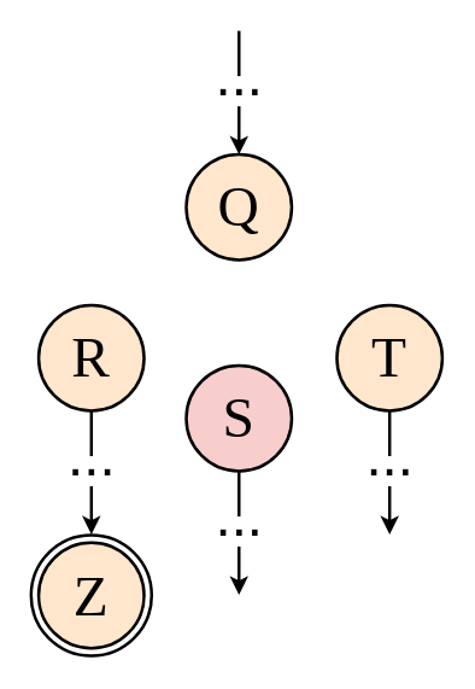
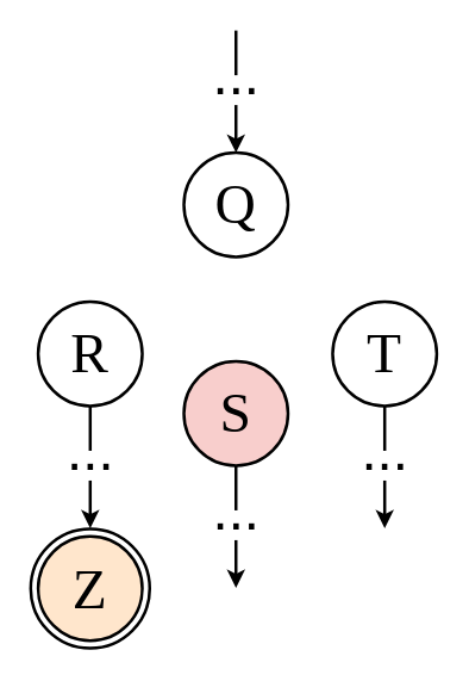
  <mxCell id="0" />
  <mxCell id="1" parent="0" />
- <mxCell id="2" value="&lt;font face=&quot;Times New Roman&quot; style=&quot;font-size: 38px&quot;&gt;Q&lt;/font&gt;" style="ellipse;whiteSpace=wrap;html=1;aspect=fixed;strokeWidth=2;fillColor=#ffe6cc;" parent="1" vertex="1"><mxGeometry x="123" y="102" width="70" height="70" as="geometry" /></mxCell>
- <mxCell id="3" value="&lt;font face=&quot;Times New Roman&quot; style=&quot;font-size: 38px&quot;&gt;R&lt;/font&gt;" style="ellipse;whiteSpace=wrap;html=1;aspect=fixed;strokeWidth=2;fillColor=#ffe6cc;" parent="1" vertex="1"><mxGeometry x="25" y="202" width="70" height="70" as="geometry" /></mxCell>
- <mxCell id="4" value="&lt;font face=&quot;Times New Roman&quot; style=&quot;font-size: 38px&quot;&gt;T&lt;/font&gt;" style="ellipse;whiteSpace=wrap;html=1;aspect=fixed;strokeWidth=2;fillColor=#ffe6cc;" parent="1" vertex="1"><mxGeometry x="223" y="202" width="70" height="70" as="geometry" /></mxCell>
+ <mxCell id="2" value="&lt;font face=&quot;Times New Roman&quot; style=&quot;font-size: 38px&quot;&gt;Q&lt;/font&gt;" style="ellipse;whiteSpace=wrap;html=1;aspect=fixed;strokeWidth=2;" parent="1" vertex="1"><mxGeometry x="123" y="102" width="70" height="70" as="geometry" /></mxCell>
+ <mxCell id="3" value="&lt;font face=&quot;Times New Roman&quot; style=&quot;font-size: 38px&quot;&gt;R&lt;/font&gt;" style="ellipse;whiteSpace=wrap;html=1;aspect=fixed;strokeWidth=2;" parent="1" vertex="1"><mxGeometry x="25" y="202" width="70" height="70" as="geometry" /></mxCell>
+ <mxCell id="4" value="&lt;font face=&quot;Times New Roman&quot; style=&quot;font-size: 38px&quot;&gt;T&lt;/font&gt;" style="ellipse;whiteSpace=wrap;html=1;aspect=fixed;strokeWidth=2;" parent="1" vertex="1"><mxGeometry x="223" y="202" width="70" height="70" as="geometry" /></mxCell>
  <mxCell id="5" value="&lt;font face=&quot;Times New Roman&quot; style=&quot;font-size: 38px&quot;&gt;S&lt;/font&gt;" style="ellipse;whiteSpace=wrap;html=1;aspect=fixed;strokeWidth=2;fillColor=#f8cecc;" parent="1" vertex="1"><mxGeometry x="123" y="242" width="70" height="70" as="geometry" /></mxCell>
  <mxCell id="6" value="&lt;font face=&quot;Times New Roman&quot; style=&quot;font-size: 38px&quot;&gt;Z&lt;/font&gt;" style="ellipse;whiteSpace=wrap;html=1;aspect=fixed;strokeWidth=2;fillColor=#ffe6cc;" parent="1" vertex="1"><mxGeometry x="25" y="359.5" width="70" height="70" as="geometry" /></mxCell>
  <mxCell id="7" value="" style="ellipse;whiteSpace=wrap;html=1;aspect=fixed;gradientColor=#ffffff;fillColor=none;strokeWidth=2;" parent="1" vertex="1"><mxGeometry x="20" y="354.5" width="80" height="80" as="geometry" /></mxCell>
  <mxCell id="8" style="edgeStyle=none;rounded=0;orthogonalLoop=1;jettySize=auto;html=1;entryX=0.5;entryY=0;entryDx=0;entryDy=0;strokeColor=#000000;strokeWidth=2;fontSize=16;" edge="1" parent="1"><mxGeometry relative="1" as="geometry"><mxPoint x="158" y="70" as="sourcePoint" /><mxPoint x="158" y="102" as="targetPoint" /></mxGeometry></mxCell>
  <mxCell id="9" value="&lt;font style=&quot;font-size: 38px&quot;&gt;...&lt;/font&gt;" style="text;html=1;align=center;verticalAlign=middle;resizable=0;points=[];autosize=1;" vertex="1" parent="1"><mxGeometry x="133" y="34.5" width="50" height="30" as="geometry" /></mxCell>
  <mxCell id="10" style="edgeStyle=none;rounded=0;orthogonalLoop=1;jettySize=auto;html=1;exitX=0.5;exitY=1;exitDx=0;exitDy=0;strokeColor=#000000;strokeWidth=2;fontSize=16;endArrow=none;endFill=0;" edge="1" parent="1"><mxGeometry relative="1" as="geometry"><mxPoint x="158" y="20" as="sourcePoint" /><mxPoint x="158" y="50" as="targetPoint" /><Array as="points"><mxPoint x="158" y="32" /></Array></mxGeometry></mxCell>
  <mxCell id="11" style="edgeStyle=none;rounded=0;orthogonalLoop=1;jettySize=auto;html=1;entryX=0.5;entryY=0;entryDx=0;entryDy=0;strokeColor=#000000;strokeWidth=2;fontSize=16;" edge="1" parent="1"><mxGeometry relative="1" as="geometry"><mxPoint x="158" y="362" as="sourcePoint" /><mxPoint x="158" y="394" as="targetPoint" /></mxGeometry></mxCell>
  <mxCell id="12" value="&lt;font style=&quot;font-size: 38px&quot;&gt;...&lt;/font&gt;" style="text;html=1;align=center;verticalAlign=middle;resizable=0;points=[];autosize=1;" vertex="1" parent="1"><mxGeometry x="133" y="326.5" width="50" height="30" as="geometry" /></mxCell>
  <mxCell id="13" style="edgeStyle=none;rounded=0;orthogonalLoop=1;jettySize=auto;html=1;exitX=0.5;exitY=1;exitDx=0;exitDy=0;strokeColor=#000000;strokeWidth=2;fontSize=16;endArrow=none;endFill=0;" edge="1" parent="1"><mxGeometry relative="1" as="geometry"><mxPoint x="158" y="312" as="sourcePoint" /><mxPoint x="158" y="342" as="targetPoint" /><Array as="points"><mxPoint x="158" y="324" /></Array></mxGeometry></mxCell>
  <mxCell id="14" style="edgeStyle=none;rounded=0;orthogonalLoop=1;jettySize=auto;html=1;entryX=0.5;entryY=0;entryDx=0;entryDy=0;strokeColor=#000000;strokeWidth=2;fontSize=16;" edge="1" parent="1"><mxGeometry relative="1" as="geometry"><mxPoint x="258" y="322" as="sourcePoint" /><mxPoint x="258" y="354" as="targetPoint" /></mxGeometry></mxCell>
  <mxCell id="15" value="&lt;font style=&quot;font-size: 38px&quot;&gt;...&lt;/font&gt;" style="text;html=1;align=center;verticalAlign=middle;resizable=0;points=[];autosize=1;" vertex="1" parent="1"><mxGeometry x="233" y="286.5" width="50" height="30" as="geometry" /></mxCell>
  <mxCell id="16" style="edgeStyle=none;rounded=0;orthogonalLoop=1;jettySize=auto;html=1;exitX=0.5;exitY=1;exitDx=0;exitDy=0;strokeColor=#000000;strokeWidth=2;fontSize=16;endArrow=none;endFill=0;" edge="1" parent="1"><mxGeometry relative="1" as="geometry"><mxPoint x="258" y="272" as="sourcePoint" /><mxPoint x="258" y="302" as="targetPoint" /><Array as="points"><mxPoint x="258" y="284" /></Array></mxGeometry></mxCell>
  <mxCell id="17" style="edgeStyle=none;rounded=0;orthogonalLoop=1;jettySize=auto;html=1;entryX=0.5;entryY=0;entryDx=0;entryDy=0;strokeColor=#000000;strokeWidth=2;fontSize=16;" edge="1" parent="1"><mxGeometry relative="1" as="geometry"><mxPoint x="60" y="322" as="sourcePoint" /><mxPoint x="60" y="354" as="targetPoint" /></mxGeometry></mxCell>
  <mxCell id="18" value="&lt;font style=&quot;font-size: 38px&quot;&gt;...&lt;/font&gt;" style="text;html=1;align=center;verticalAlign=middle;resizable=0;points=[];autosize=1;" vertex="1" parent="1"><mxGeometry x="35" y="286.5" width="50" height="30" as="geometry" /></mxCell>
  <mxCell id="19" style="edgeStyle=none;rounded=0;orthogonalLoop=1;jettySize=auto;html=1;exitX=0.5;exitY=1;exitDx=0;exitDy=0;strokeColor=#000000;strokeWidth=2;fontSize=16;endArrow=none;endFill=0;" edge="1" parent="1"><mxGeometry relative="1" as="geometry"><mxPoint x="60" y="272" as="sourcePoint" /><mxPoint x="60" y="302" as="targetPoint" /><Array as="points"><mxPoint x="60" y="284" /></Array></mxGeometry></mxCell>
